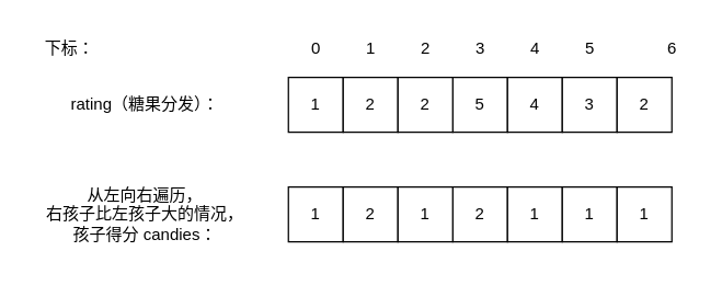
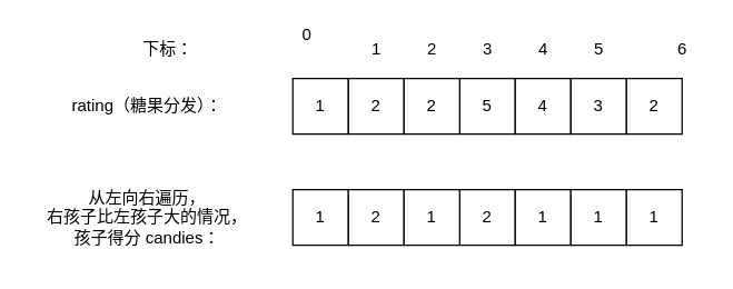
  <mxCell id="0" />
  <mxCell id="1" parent="0" />
  <mxCell id="2" value="1" style="rounded=0;whiteSpace=wrap;html=1;" vertex="1" parent="1"><mxGeometry x="210" y="56" width="40" height="40" as="geometry" /></mxCell>
  <mxCell id="3" value="2" style="rounded=0;whiteSpace=wrap;html=1;" vertex="1" parent="1"><mxGeometry x="250" y="56" width="40" height="40" as="geometry" /></mxCell>
  <mxCell id="4" value="5" style="rounded=0;whiteSpace=wrap;html=1;" vertex="1" parent="1"><mxGeometry x="330" y="56" width="40" height="40" as="geometry" /></mxCell>
  <mxCell id="5" value="4" style="rounded=0;whiteSpace=wrap;html=1;" vertex="1" parent="1"><mxGeometry x="370" y="56" width="40" height="40" as="geometry" /></mxCell>
  <mxCell id="6" value="3" style="rounded=0;whiteSpace=wrap;html=1;" vertex="1" parent="1"><mxGeometry x="410" y="56" width="40" height="40" as="geometry" /></mxCell>
  <mxCell id="7" value="2" style="rounded=0;whiteSpace=wrap;html=1;" vertex="1" parent="1"><mxGeometry x="290" y="56" width="40" height="40" as="geometry" /></mxCell>
  <mxCell id="8" value="2" style="rounded=0;whiteSpace=wrap;html=1;" vertex="1" parent="1"><mxGeometry x="450" y="56" width="40" height="40" as="geometry" /></mxCell>
- <mxCell id="9" value="0" style="text;html=1;align=center;verticalAlign=middle;resizable=0;points=[];autosize=1;strokeColor=none;fillColor=none;" vertex="1" parent="1"><mxGeometry x="215" y="20" width="30" height="30" as="geometry" /></mxCell>
+ <mxCell id="9" value="0" style="text;html=1;align=center;verticalAlign=middle;resizable=0;points=[];autosize=1;strokeColor=none;fillColor=none;" vertex="1" parent="1"><mxGeometry x="205" y="10" width="30" height="30" as="geometry" /></mxCell>
  <mxCell id="10" value="2" style="text;html=1;align=center;verticalAlign=middle;resizable=0;points=[];autosize=1;strokeColor=none;fillColor=none;" vertex="1" parent="1"><mxGeometry x="295" y="20" width="30" height="30" as="geometry" /></mxCell>
  <mxCell id="11" value="1" style="text;html=1;align=center;verticalAlign=middle;resizable=0;points=[];autosize=1;strokeColor=none;fillColor=none;" vertex="1" parent="1"><mxGeometry x="255" y="20" width="30" height="30" as="geometry" /></mxCell>
  <mxCell id="12" value="3" style="text;html=1;align=center;verticalAlign=middle;resizable=0;points=[];autosize=1;strokeColor=none;fillColor=none;" vertex="1" parent="1"><mxGeometry x="335" y="20" width="30" height="30" as="geometry" /></mxCell>
  <mxCell id="13" value="5" style="text;html=1;align=center;verticalAlign=middle;resizable=0;points=[];autosize=1;strokeColor=none;fillColor=none;" vertex="1" parent="1"><mxGeometry x="415" y="20" width="30" height="30" as="geometry" /></mxCell>
  <mxCell id="14" value="4" style="text;html=1;align=center;verticalAlign=middle;resizable=0;points=[];autosize=1;strokeColor=none;fillColor=none;" vertex="1" parent="1"><mxGeometry x="375" y="20" width="30" height="30" as="geometry" /></mxCell>
  <mxCell id="15" value="6" style="text;html=1;align=center;verticalAlign=middle;resizable=0;points=[];autosize=1;strokeColor=none;fillColor=none;" vertex="1" parent="1"><mxGeometry x="475" y="20" width="30" height="30" as="geometry" /></mxCell>
- <mxCell id="16" value="下标：" style="text;html=1;align=center;verticalAlign=middle;resizable=0;points=[];autosize=1;strokeColor=none;fillColor=none;" vertex="1" parent="1"><mxGeometry x="20" y="20" width="60" height="30" as="geometry" /></mxCell>
+ <mxCell id="16" value="下标：" style="text;html=1;align=center;verticalAlign=middle;resizable=0;points=[];autosize=1;strokeColor=none;fillColor=none;" vertex="1" parent="1"><mxGeometry x="90" y="20" width="60" height="30" as="geometry" /></mxCell>
  <mxCell id="17" value="rating（糖果分发）：" style="text;html=1;align=center;verticalAlign=middle;resizable=0;points=[];autosize=1;strokeColor=none;fillColor=none;" vertex="1" parent="1"><mxGeometry x="40" y="61" width="130" height="30" as="geometry" /></mxCell>
  <mxCell id="18" value="1" style="rounded=0;whiteSpace=wrap;html=1;" vertex="1" parent="1"><mxGeometry x="210" y="136" width="40" height="40" as="geometry" /></mxCell>
  <mxCell id="19" value="2" style="rounded=0;whiteSpace=wrap;html=1;" vertex="1" parent="1"><mxGeometry x="250" y="136" width="40" height="40" as="geometry" /></mxCell>
  <mxCell id="20" value="2" style="rounded=0;whiteSpace=wrap;html=1;" vertex="1" parent="1"><mxGeometry x="330" y="136" width="40" height="40" as="geometry" /></mxCell>
  <mxCell id="21" value="1" style="rounded=0;whiteSpace=wrap;html=1;" vertex="1" parent="1"><mxGeometry x="370" y="136" width="40" height="40" as="geometry" /></mxCell>
  <mxCell id="22" value="1" style="rounded=0;whiteSpace=wrap;html=1;" vertex="1" parent="1"><mxGeometry x="410" y="136" width="40" height="40" as="geometry" /></mxCell>
  <mxCell id="23" value="1" style="rounded=0;whiteSpace=wrap;html=1;" vertex="1" parent="1"><mxGeometry x="290" y="136" width="40" height="40" as="geometry" /></mxCell>
  <mxCell id="24" value="1" style="rounded=0;whiteSpace=wrap;html=1;" vertex="1" parent="1"><mxGeometry x="450" y="136" width="40" height="40" as="geometry" /></mxCell>
  <mxCell id="25" value="从左向右遍历，&lt;div&gt;右孩子比左孩子大的情况，&lt;div&gt;孩子得分 candies：&lt;/div&gt;&lt;/div&gt;" style="text;html=1;align=center;verticalAlign=middle;resizable=0;points=[];autosize=1;strokeColor=none;fillColor=none;" vertex="1" parent="1"><mxGeometry x="20" y="126" width="170" height="60" as="geometry" /></mxCell>
